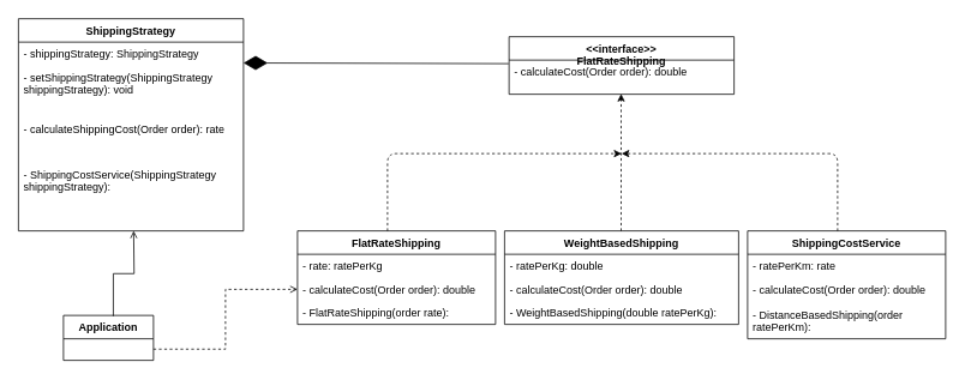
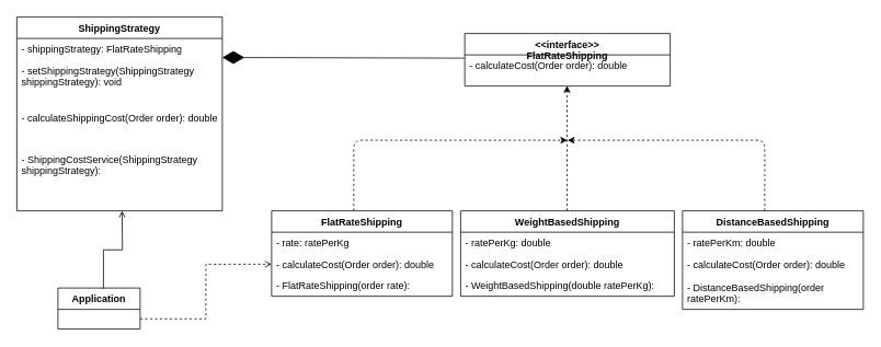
  <mxCell id="0" />
  <mxCell id="1" parent="0" />
  <mxCell id="2" value="ShippingStrategy" style="swimlane;fontStyle=1;align=center;verticalAlign=top;childLayout=stackLayout;horizontal=1;startSize=26;horizontalStack=0;resizeParent=1;resizeParentMax=0;resizeLast=0;collapsible=1;marginBottom=0;whiteSpace=wrap;html=1;" parent="1" vertex="1"><mxGeometry x="20" y="20" width="250" height="236" as="geometry" /></mxCell>
- <mxCell id="3" value="- shippingStrategy: ShippingStrategy" style="text;strokeColor=none;fillColor=none;align=left;verticalAlign=top;spacingLeft=4;spacingRight=4;overflow=hidden;rotatable=0;points=[[0,0.5],[1,0.5]];portConstraint=eastwest;whiteSpace=wrap;html=1;" parent="2" vertex="1"><mxGeometry y="26" width="250" height="26" as="geometry" /></mxCell>
+ <mxCell id="3" value="- shippingStrategy: FlatRateShipping" style="text;strokeColor=none;fillColor=none;align=left;verticalAlign=top;spacingLeft=4;spacingRight=4;overflow=hidden;rotatable=0;points=[[0,0.5],[1,0.5]];portConstraint=eastwest;whiteSpace=wrap;html=1;" parent="2" vertex="1"><mxGeometry y="26" width="250" height="26" as="geometry" /></mxCell>
  <mxCell id="4" value="- setShippingStrategy(ShippingStrategy shippingStrategy): void" style="text;strokeColor=none;fillColor=none;align=left;verticalAlign=top;spacingLeft=4;spacingRight=4;overflow=hidden;rotatable=0;points=[[0,0.5],[1,0.5]];portConstraint=eastwest;whiteSpace=wrap;html=1;" parent="2" vertex="1"><mxGeometry y="52" width="250" height="58" as="geometry" /></mxCell>
- <mxCell id="5" value="- calculateShippingCost(Order order): rate" style="text;strokeColor=none;fillColor=none;align=left;verticalAlign=top;spacingLeft=4;spacingRight=4;overflow=hidden;rotatable=0;points=[[0,0.5],[1,0.5]];portConstraint=eastwest;whiteSpace=wrap;html=1;" parent="2" vertex="1"><mxGeometry y="110" width="250" height="50" as="geometry" /></mxCell>
+ <mxCell id="5" value="- calculateShippingCost(Order order): double" style="text;strokeColor=none;fillColor=none;align=left;verticalAlign=top;spacingLeft=4;spacingRight=4;overflow=hidden;rotatable=0;points=[[0,0.5],[1,0.5]];portConstraint=eastwest;whiteSpace=wrap;html=1;" parent="2" vertex="1"><mxGeometry y="110" width="250" height="50" as="geometry" /></mxCell>
  <mxCell id="6" value="- ShippingCostService(ShippingStrategy shippingStrategy): " style="text;strokeColor=none;fillColor=none;align=left;verticalAlign=top;spacingLeft=4;spacingRight=4;overflow=hidden;rotatable=0;points=[[0,0.5],[1,0.5]];portConstraint=eastwest;whiteSpace=wrap;html=1;" parent="2" vertex="1"><mxGeometry y="160" width="250" height="76" as="geometry" /></mxCell>
  <mxCell id="7" value="FlatRateShipping" style="swimlane;fontStyle=1;align=center;verticalAlign=top;childLayout=stackLayout;horizontal=1;startSize=26;horizontalStack=0;resizeParent=1;resizeParentMax=0;resizeLast=0;collapsible=1;marginBottom=0;whiteSpace=wrap;html=1;" parent="1" vertex="1"><mxGeometry x="330" y="256" width="220" height="104" as="geometry"><mxRectangle x="190" y="330" width="130" height="30" as="alternateBounds" /></mxGeometry></mxCell>
  <mxCell id="8" value="- rate: ratePerKg" style="text;strokeColor=none;fillColor=none;align=left;verticalAlign=top;spacingLeft=4;spacingRight=4;overflow=hidden;rotatable=0;points=[[0,0.5],[1,0.5]];portConstraint=eastwest;whiteSpace=wrap;html=1;" parent="7" vertex="1"><mxGeometry y="26" width="220" height="26" as="geometry" /></mxCell>
  <mxCell id="9" value="- calculateCost(Order order): double" style="text;strokeColor=none;fillColor=none;align=left;verticalAlign=top;spacingLeft=4;spacingRight=4;overflow=hidden;rotatable=0;points=[[0,0.5],[1,0.5]];portConstraint=eastwest;whiteSpace=wrap;html=1;" parent="7" vertex="1"><mxGeometry y="52" width="220" height="26" as="geometry" /></mxCell>
  <mxCell id="10" value="- FlatRateShipping(order rate): " style="text;strokeColor=none;fillColor=none;align=left;verticalAlign=top;spacingLeft=4;spacingRight=4;overflow=hidden;rotatable=0;points=[[0,0.5],[1,0.5]];portConstraint=eastwest;whiteSpace=wrap;html=1;" parent="7" vertex="1"><mxGeometry y="78" width="220" height="26" as="geometry" /></mxCell>
- <mxCell id="11" value="ShippingCostService" style="swimlane;fontStyle=1;align=center;verticalAlign=top;childLayout=stackLayout;horizontal=1;startSize=26;horizontalStack=0;resizeParent=1;resizeParentMax=0;resizeLast=0;collapsible=1;marginBottom=0;whiteSpace=wrap;html=1;" parent="1" vertex="1"><mxGeometry x="830" y="256" width="220" height="120" as="geometry" /></mxCell>
- <mxCell id="12" value="- ratePerKm: rate" style="text;strokeColor=none;fillColor=none;align=left;verticalAlign=top;spacingLeft=4;spacingRight=4;overflow=hidden;rotatable=0;points=[[0,0.5],[1,0.5]];portConstraint=eastwest;whiteSpace=wrap;html=1;" parent="11" vertex="1"><mxGeometry y="26" width="220" height="26" as="geometry" /></mxCell>
+ <mxCell id="11" value="DistanceBasedShipping" style="swimlane;fontStyle=1;align=center;verticalAlign=top;childLayout=stackLayout;horizontal=1;startSize=26;horizontalStack=0;resizeParent=1;resizeParentMax=0;resizeLast=0;collapsible=1;marginBottom=0;whiteSpace=wrap;html=1;" parent="1" vertex="1"><mxGeometry x="830" y="256" width="220" height="120" as="geometry" /></mxCell>
+ <mxCell id="12" value="- ratePerKm: double" style="text;strokeColor=none;fillColor=none;align=left;verticalAlign=top;spacingLeft=4;spacingRight=4;overflow=hidden;rotatable=0;points=[[0,0.5],[1,0.5]];portConstraint=eastwest;whiteSpace=wrap;html=1;" parent="11" vertex="1"><mxGeometry y="26" width="220" height="26" as="geometry" /></mxCell>
  <mxCell id="13" value="- calculateCost(Order order): double" style="text;strokeColor=none;fillColor=none;align=left;verticalAlign=top;spacingLeft=4;spacingRight=4;overflow=hidden;rotatable=0;points=[[0,0.5],[1,0.5]];portConstraint=eastwest;whiteSpace=wrap;html=1;" parent="11" vertex="1"><mxGeometry y="52" width="220" height="28" as="geometry" /></mxCell>
  <mxCell id="14" value="- DistanceBasedShipping(order ratePerKm): " style="text;strokeColor=none;fillColor=none;align=left;verticalAlign=top;spacingLeft=4;spacingRight=4;overflow=hidden;rotatable=0;points=[[0,0.5],[1,0.5]];portConstraint=eastwest;whiteSpace=wrap;html=1;" parent="11" vertex="1"><mxGeometry y="80" width="220" height="40" as="geometry" /></mxCell>
  <mxCell id="15" value="WeightBasedShipping" style="swimlane;fontStyle=1;align=center;verticalAlign=top;childLayout=stackLayout;horizontal=1;startSize=26;horizontalStack=0;resizeParent=1;resizeParentMax=0;resizeLast=0;collapsible=1;marginBottom=0;whiteSpace=wrap;html=1;" parent="1" vertex="1"><mxGeometry x="560" y="256" width="260" height="104" as="geometry" /></mxCell>
  <mxCell id="16" value="- ratePerKg: double" style="text;strokeColor=none;fillColor=none;align=left;verticalAlign=top;spacingLeft=4;spacingRight=4;overflow=hidden;rotatable=0;points=[[0,0.5],[1,0.5]];portConstraint=eastwest;whiteSpace=wrap;html=1;" parent="15" vertex="1"><mxGeometry y="26" width="260" height="26" as="geometry" /></mxCell>
  <mxCell id="17" value="- calculateCost(Order order): double" style="text;strokeColor=none;fillColor=none;align=left;verticalAlign=top;spacingLeft=4;spacingRight=4;overflow=hidden;rotatable=0;points=[[0,0.5],[1,0.5]];portConstraint=eastwest;whiteSpace=wrap;html=1;" parent="15" vertex="1"><mxGeometry y="52" width="260" height="26" as="geometry" /></mxCell>
  <mxCell id="18" value="- WeightBasedShipping(double ratePerKg): " style="text;strokeColor=none;fillColor=none;align=left;verticalAlign=top;spacingLeft=4;spacingRight=4;overflow=hidden;rotatable=0;points=[[0,0.5],[1,0.5]];portConstraint=eastwest;whiteSpace=wrap;html=1;" parent="15" vertex="1"><mxGeometry y="78" width="260" height="26" as="geometry" /></mxCell>
  <mxCell id="19" value="Application" style="swimlane;fontStyle=1;align=center;verticalAlign=top;childLayout=stackLayout;horizontal=1;startSize=26;horizontalStack=0;resizeParent=1;resizeParentMax=0;resizeLast=0;collapsible=1;marginBottom=0;whiteSpace=wrap;html=1;" parent="1" vertex="1"><mxGeometry x="70" y="350" width="100" height="50" as="geometry" /></mxCell>
  <mxCell id="20" value="&lt;div&gt;&amp;lt;&amp;lt;interface&amp;gt;&amp;gt;&lt;/div&gt;FlatRateShipping" style="swimlane;fontStyle=1;align=center;verticalAlign=top;childLayout=stackLayout;horizontal=1;startSize=26;horizontalStack=0;resizeParent=1;resizeParentMax=0;resizeLast=0;collapsible=1;marginBottom=0;whiteSpace=wrap;html=1;" parent="1" vertex="1"><mxGeometry x="565" y="40" width="250" height="64" as="geometry"><mxRectangle x="350" y="410" width="130" height="30" as="alternateBounds" /></mxGeometry></mxCell>
  <mxCell id="21" value="- calculateCost(Order order): double" style="text;strokeColor=none;fillColor=none;align=left;verticalAlign=top;spacingLeft=4;spacingRight=4;overflow=hidden;rotatable=0;points=[[0,0.5],[1,0.5]];portConstraint=eastwest;whiteSpace=wrap;html=1;" parent="20" vertex="1"><mxGeometry y="26" width="250" height="38" as="geometry" /></mxCell>
  <mxCell id="22" value="" style="html=1;labelBackgroundColor=#ffffff;startArrow=none;startFill=0;startSize=6;endArrow=classic;endFill=1;endSize=6;jettySize=auto;orthogonalLoop=1;strokeWidth=1;dashed=1;fontSize=14;" parent="1" edge="1"><mxGeometry width="60" height="60" relative="1" as="geometry"><mxPoint x="430" y="256" as="sourcePoint" /><mxPoint x="690" y="170" as="targetPoint" /><Array as="points"><mxPoint x="430" y="170" /></Array></mxGeometry></mxCell>
  <mxCell id="23" value="" style="html=1;labelBackgroundColor=#ffffff;startArrow=none;startFill=0;startSize=6;endArrow=classic;endFill=1;endSize=6;jettySize=auto;orthogonalLoop=1;strokeWidth=1;dashed=1;fontSize=14;entryX=0.498;entryY=0.989;entryDx=0;entryDy=0;entryPerimeter=0;" parent="1" target="21" edge="1"><mxGeometry width="60" height="60" relative="1" as="geometry"><mxPoint x="689.5" y="256" as="sourcePoint" /><mxPoint x="680" y="140" as="targetPoint" /></mxGeometry></mxCell>
  <mxCell id="24" value="" style="html=1;labelBackgroundColor=#ffffff;startArrow=none;startFill=0;startSize=6;endArrow=classic;endFill=1;endSize=6;jettySize=auto;orthogonalLoop=1;strokeWidth=1;dashed=1;fontSize=14;" parent="1" edge="1"><mxGeometry width="60" height="60" relative="1" as="geometry"><mxPoint x="930" y="256" as="sourcePoint" /><mxPoint x="690" y="170" as="targetPoint" /><Array as="points"><mxPoint x="930" y="170" /></Array></mxGeometry></mxCell>
  <mxCell id="25" value="" style="endArrow=diamondThin;endFill=1;endSize=24;html=1;entryX=0.969;entryY=0.892;entryDx=0;entryDy=0;entryPerimeter=0;exitX=-0.002;exitY=0.105;exitDx=0;exitDy=0;exitPerimeter=0;" parent="1" source="21" edge="1"><mxGeometry width="160" relative="1" as="geometry"><mxPoint x="560" y="70" as="sourcePoint" /><mxPoint x="270" y="69.192" as="targetPoint" /></mxGeometry></mxCell>
  <mxCell id="26" value="" style="html=1;labelBackgroundColor=#ffffff;jettySize=auto;orthogonalLoop=1;fontSize=14;rounded=0;jumpStyle=gap;edgeStyle=orthogonalEdgeStyle;startArrow=none;endArrow=open;strokeWidth=1;exitX=0.554;exitY=0.016;exitDx=0;exitDy=0;exitPerimeter=0;" parent="1" source="19" edge="1"><mxGeometry width="48" height="48" relative="1" as="geometry"><mxPoint x="100" y="304" as="sourcePoint" /><mxPoint x="148" y="256" as="targetPoint" /></mxGeometry></mxCell>
  <mxCell id="27" value="" style="html=1;labelBackgroundColor=#ffffff;jettySize=auto;orthogonalLoop=1;fontSize=14;rounded=0;jumpStyle=gap;edgeStyle=orthogonalEdgeStyle;startArrow=none;endArrow=open;dashed=1;strokeWidth=1;exitX=1;exitY=0.75;exitDx=0;exitDy=0;entryX=0;entryY=0.5;entryDx=0;entryDy=0;" parent="1" source="19" target="9" edge="1"><mxGeometry width="48" height="48" relative="1" as="geometry"><mxPoint x="240" y="390" as="sourcePoint" /><mxPoint x="448" y="360" as="targetPoint" /></mxGeometry></mxCell>
